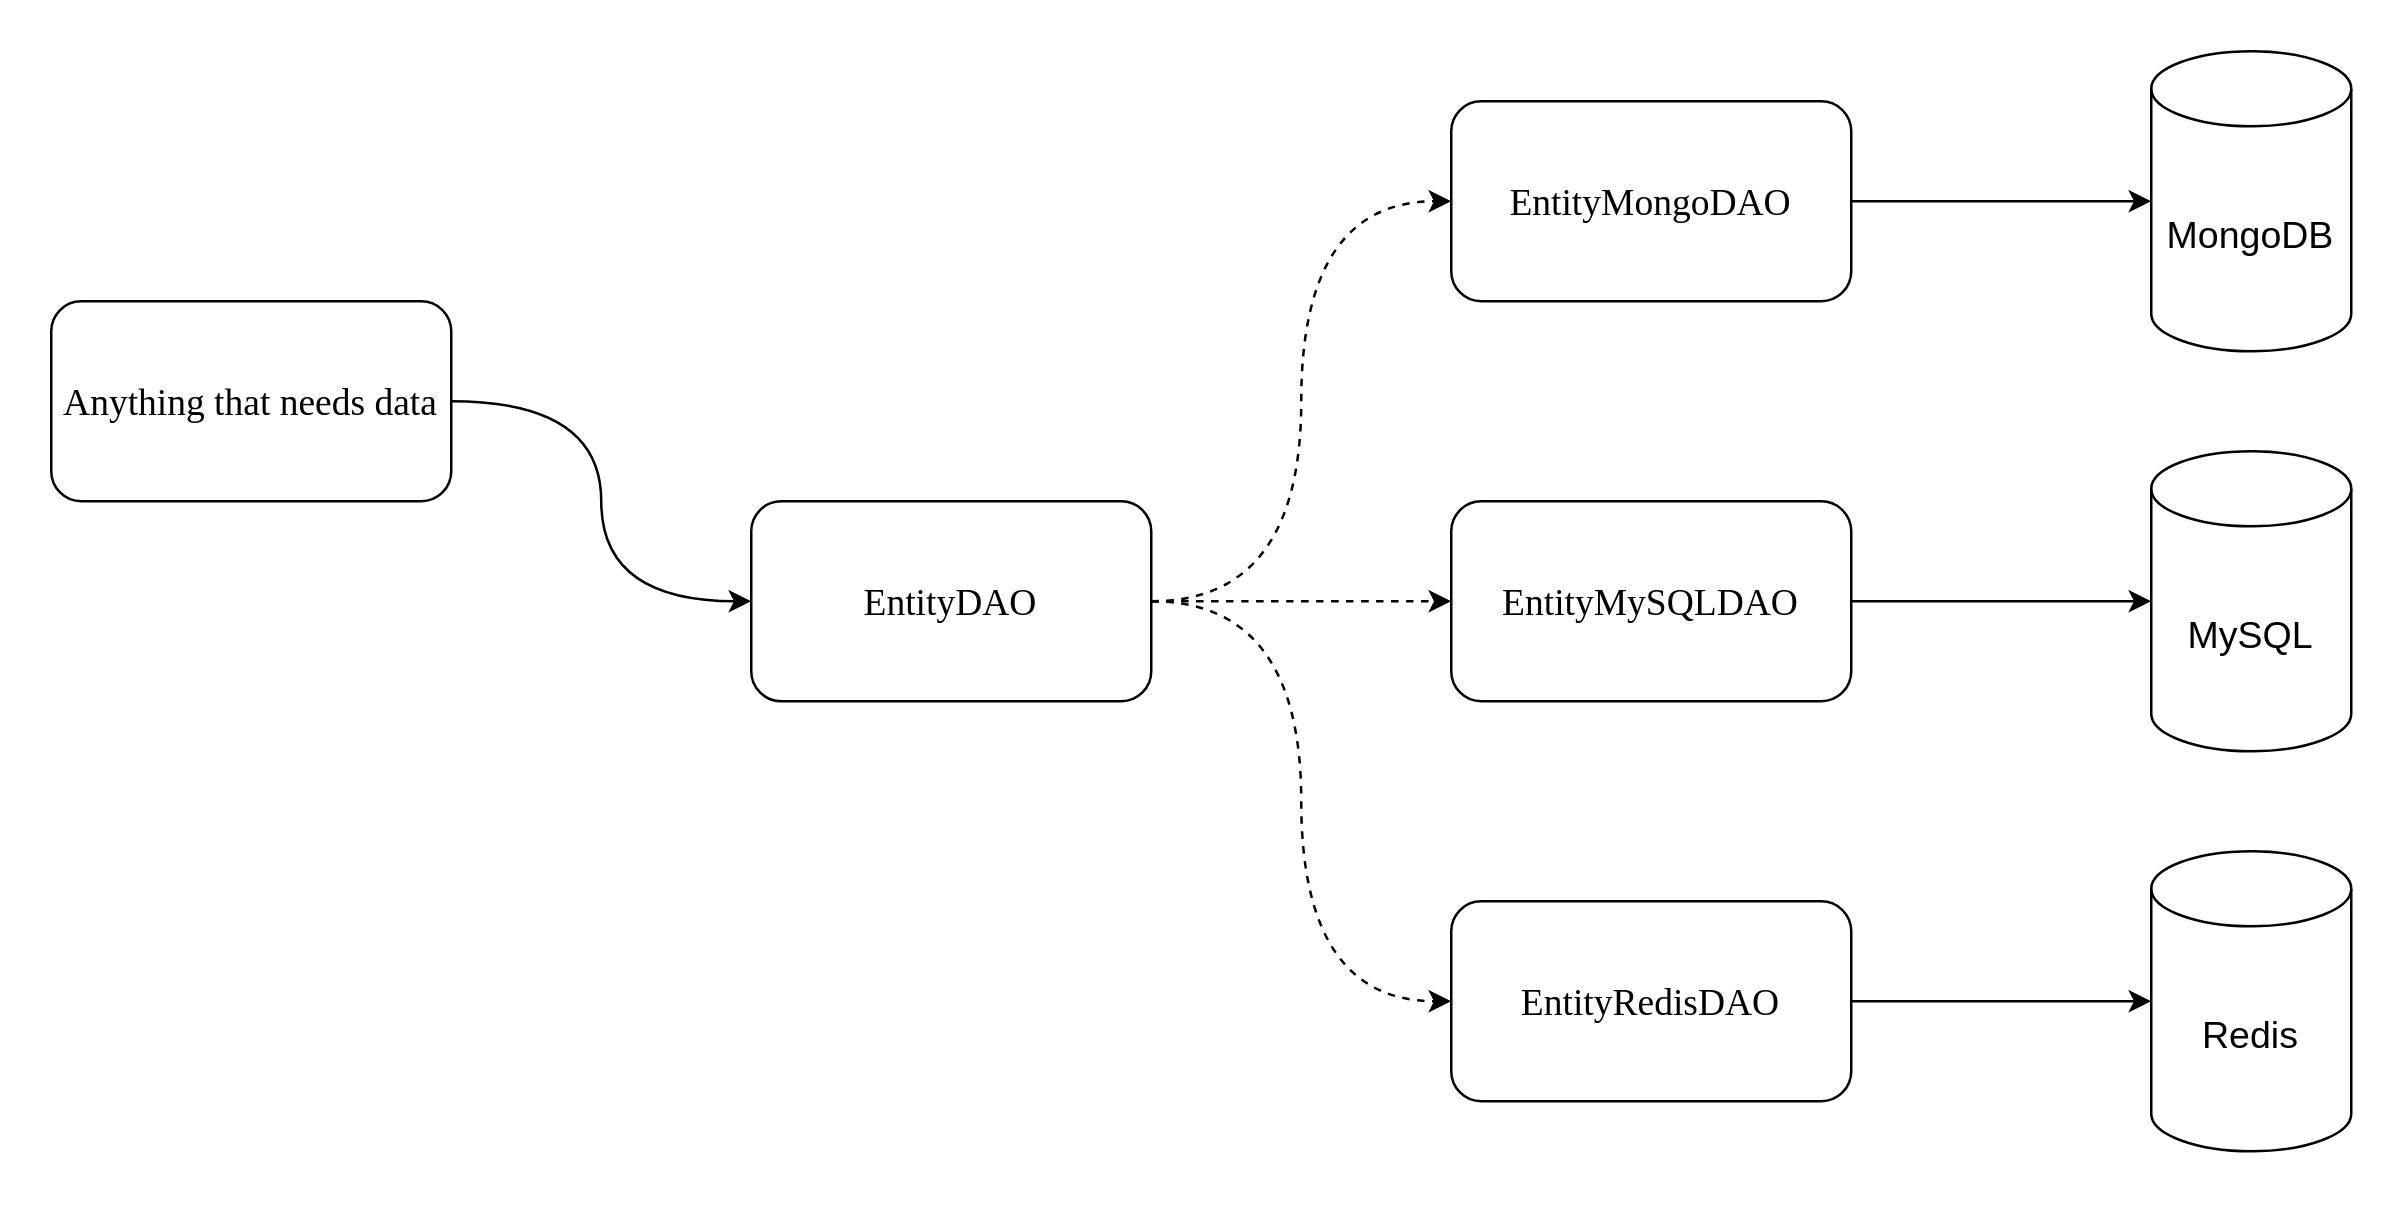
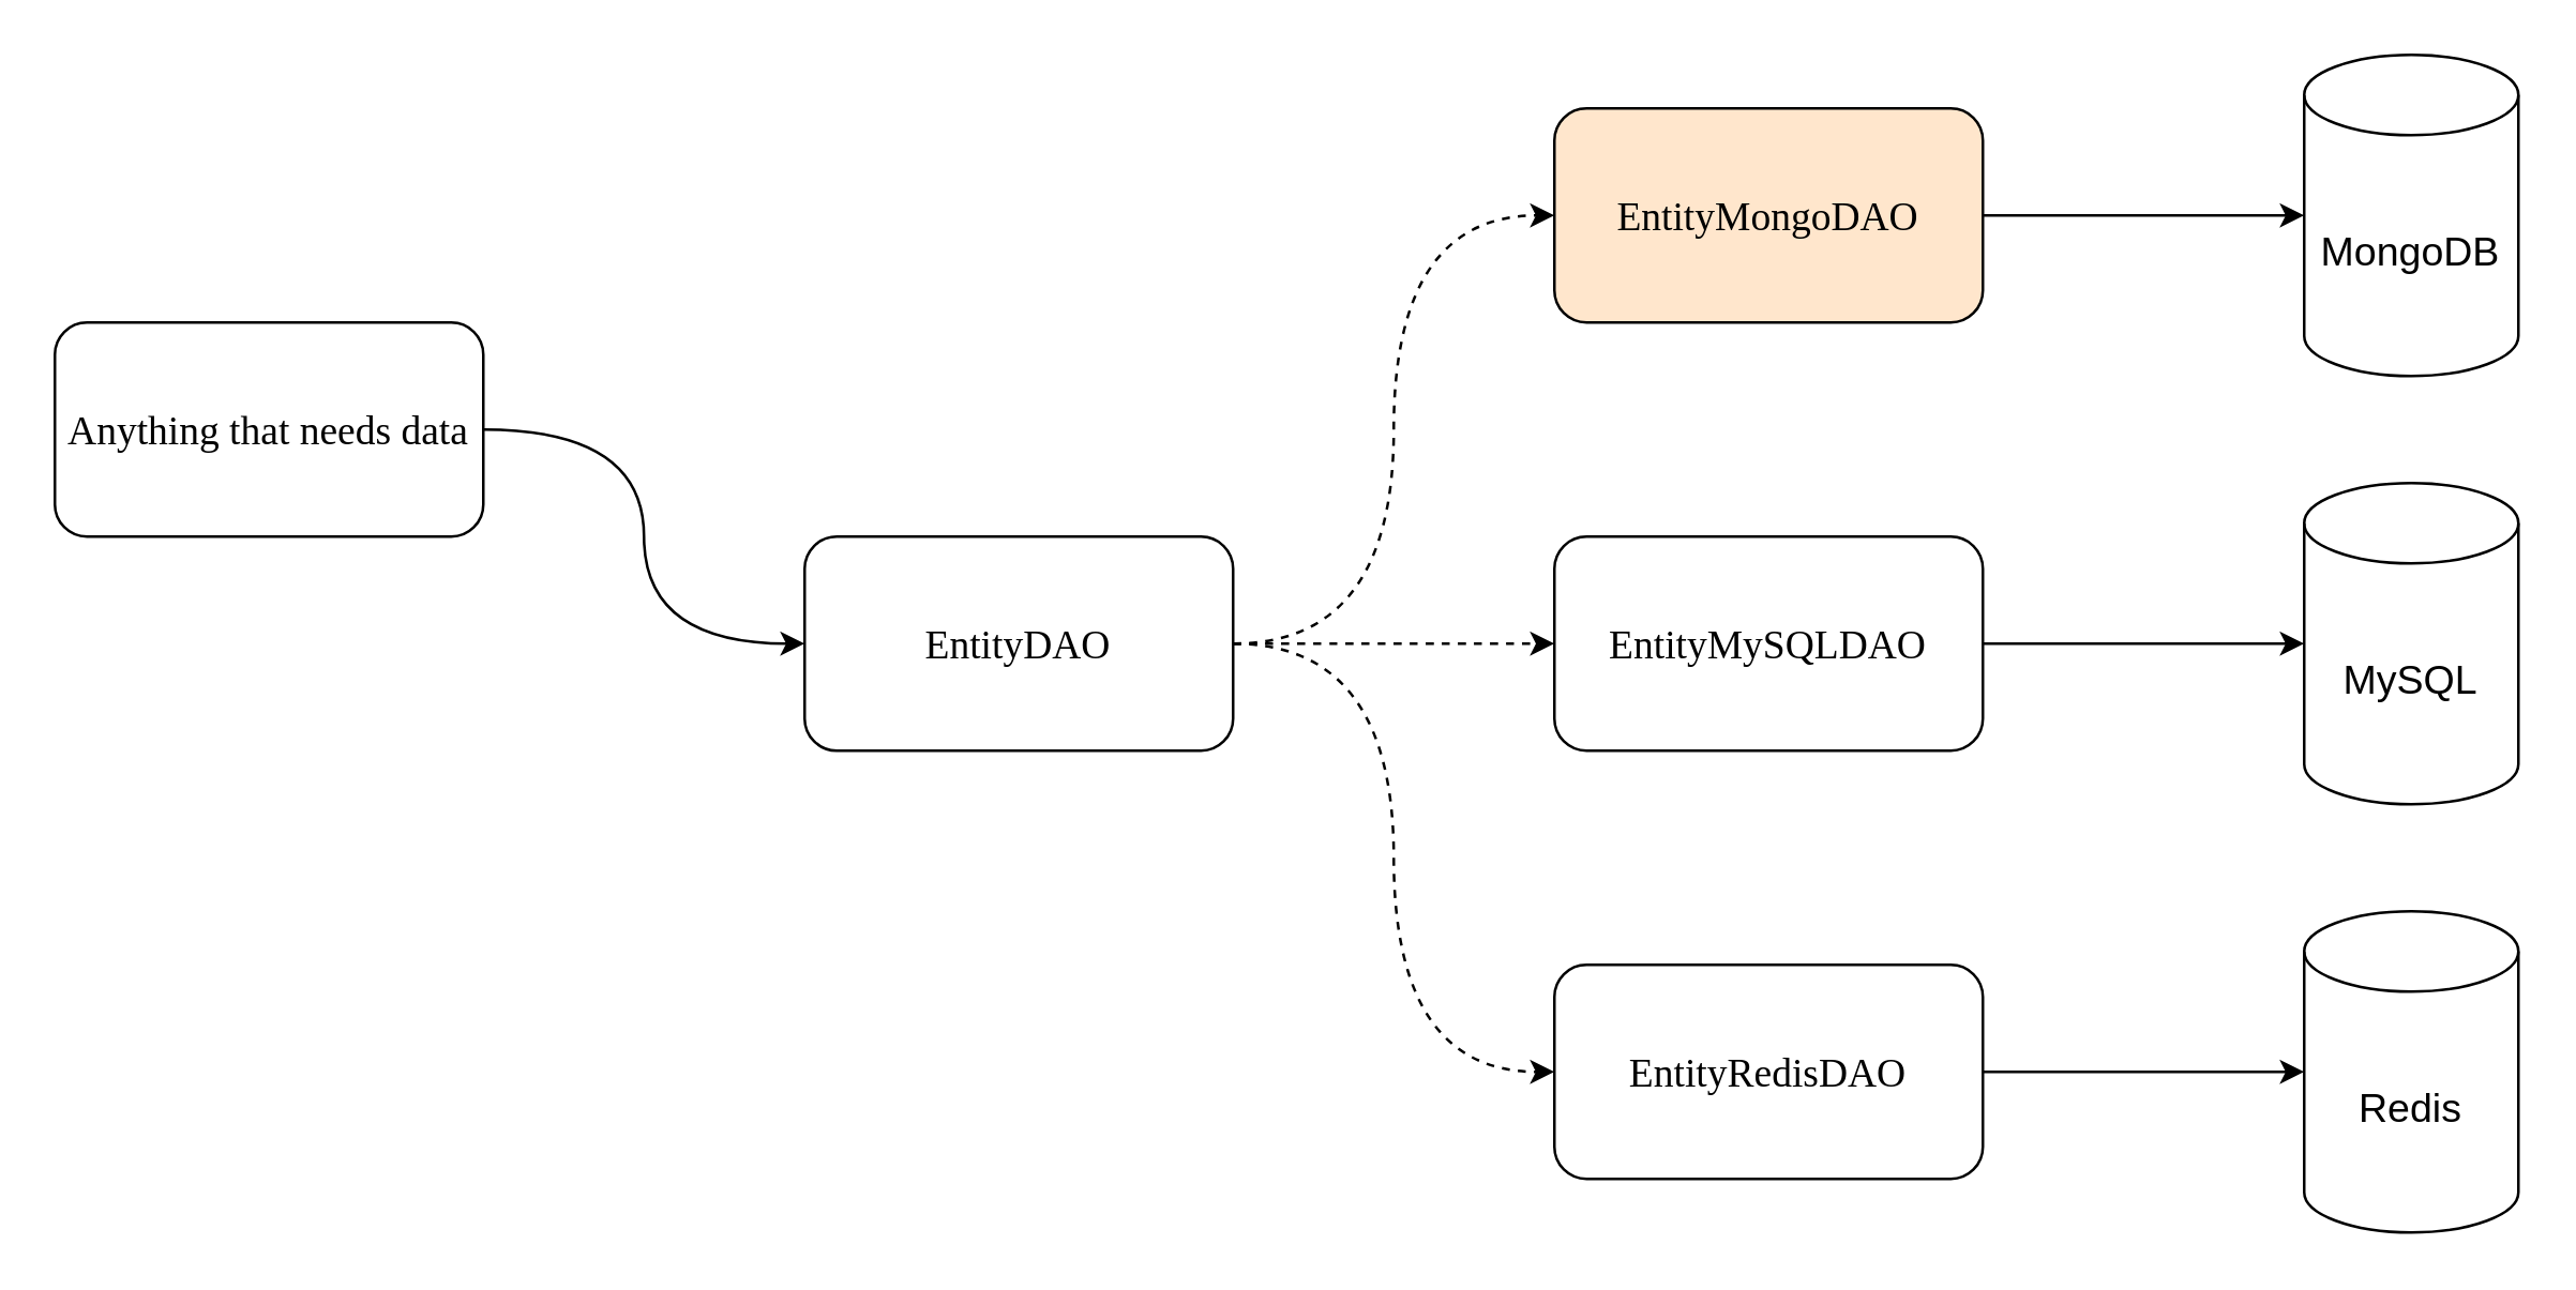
  <mxCell id="0" />
  <mxCell id="1" parent="0" />
  <mxCell id="2" style="edgeStyle=orthogonalEdgeStyle;rounded=0;orthogonalLoop=1;jettySize=auto;html=1;entryX=0;entryY=0.5;entryDx=0;entryDy=0;curved=1;dashed=1;" edge="1" parent="1" source="5" target="9"><mxGeometry relative="1" as="geometry" /></mxCell>
  <mxCell id="3" style="edgeStyle=orthogonalEdgeStyle;rounded=0;orthogonalLoop=1;jettySize=auto;html=1;entryX=0;entryY=0.5;entryDx=0;entryDy=0;curved=1;dashed=1;" edge="1" parent="1" source="5" target="7"><mxGeometry relative="1" as="geometry" /></mxCell>
  <mxCell id="4" style="edgeStyle=orthogonalEdgeStyle;rounded=0;orthogonalLoop=1;jettySize=auto;html=1;entryX=0;entryY=0.5;entryDx=0;entryDy=0;curved=1;dashed=1;" edge="1" parent="1" source="5" target="11"><mxGeometry relative="1" as="geometry" /></mxCell>
  <mxCell id="5" value="&lt;font style=&quot;font-size: 15px;&quot; face=&quot;Verdana&quot;&gt;EntityDAO&lt;/font&gt;" style="rounded=1;whiteSpace=wrap;html=1;" vertex="1" parent="1"><mxGeometry x="300" y="200" width="160" height="80" as="geometry" /></mxCell>
  <mxCell id="6" style="edgeStyle=orthogonalEdgeStyle;rounded=0;orthogonalLoop=1;jettySize=auto;html=1;" edge="1" parent="1" source="7" target="12"><mxGeometry relative="1" as="geometry" /></mxCell>
- <mxCell id="7" value="&lt;font style=&quot;font-size: 15px;&quot; face=&quot;Verdana&quot;&gt;EntityMongoDAO&lt;/font&gt;" style="rounded=1;whiteSpace=wrap;html=1;" vertex="1" parent="1"><mxGeometry x="580" y="40" width="160" height="80" as="geometry" /></mxCell>
+ <mxCell id="7" value="&lt;font style=&quot;font-size: 15px;&quot; face=&quot;Verdana&quot;&gt;EntityMongoDAO&lt;/font&gt;" style="rounded=1;whiteSpace=wrap;html=1;fillColor=#ffe6cc;" vertex="1" parent="1"><mxGeometry x="580" y="40" width="160" height="80" as="geometry" /></mxCell>
  <mxCell id="8" style="edgeStyle=orthogonalEdgeStyle;rounded=0;orthogonalLoop=1;jettySize=auto;html=1;" edge="1" parent="1" source="9" target="13"><mxGeometry relative="1" as="geometry" /></mxCell>
  <mxCell id="9" value="&lt;font style=&quot;font-size: 15px;&quot; face=&quot;Verdana&quot;&gt;EntityMySQLDAO&lt;/font&gt;" style="rounded=1;whiteSpace=wrap;html=1;" vertex="1" parent="1"><mxGeometry x="580" y="200" width="160" height="80" as="geometry" /></mxCell>
  <mxCell id="10" style="edgeStyle=orthogonalEdgeStyle;rounded=0;orthogonalLoop=1;jettySize=auto;html=1;" edge="1" parent="1" source="11" target="14"><mxGeometry relative="1" as="geometry" /></mxCell>
  <mxCell id="11" value="&lt;font style=&quot;font-size: 15px;&quot; face=&quot;Verdana&quot;&gt;EntityRedisDAO&lt;/font&gt;" style="rounded=1;whiteSpace=wrap;html=1;" vertex="1" parent="1"><mxGeometry x="580" y="360" width="160" height="80" as="geometry" /></mxCell>
  <mxCell id="12" value="&lt;font style=&quot;font-size: 15px;&quot;&gt;MongoDB&lt;/font&gt;" style="shape=cylinder3;whiteSpace=wrap;html=1;boundedLbl=1;backgroundOutline=1;size=15;" vertex="1" parent="1"><mxGeometry x="860" y="20" width="80" height="120" as="geometry" /></mxCell>
  <mxCell id="13" value="&lt;font style=&quot;font-size: 15px;&quot;&gt;MySQL&lt;/font&gt;" style="shape=cylinder3;whiteSpace=wrap;html=1;boundedLbl=1;backgroundOutline=1;size=15;" vertex="1" parent="1"><mxGeometry x="860" y="180" width="80" height="120" as="geometry" /></mxCell>
  <mxCell id="14" value="&lt;font style=&quot;font-size: 15px;&quot;&gt;Redis&lt;/font&gt;" style="shape=cylinder3;whiteSpace=wrap;html=1;boundedLbl=1;backgroundOutline=1;size=15;" vertex="1" parent="1"><mxGeometry x="860" y="340" width="80" height="120" as="geometry" /></mxCell>
  <mxCell id="15" style="edgeStyle=orthogonalEdgeStyle;rounded=0;orthogonalLoop=1;jettySize=auto;html=1;entryX=0;entryY=0.5;entryDx=0;entryDy=0;curved=1;" edge="1" parent="1" source="16" target="5"><mxGeometry relative="1" as="geometry" /></mxCell>
  <mxCell id="16" value="&lt;font style=&quot;font-size: 15px;&quot; face=&quot;Verdana&quot;&gt;Anything that needs data&lt;/font&gt;" style="rounded=1;whiteSpace=wrap;html=1;" vertex="1" parent="1"><mxGeometry x="20" width="160" height="80" as="geometry" y="120" /></mxCell>
